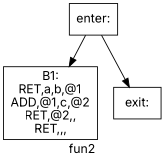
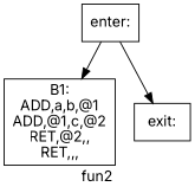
  digraph {
    fontname=Inter
    label=fun2
    node [fontname=Inter shape=box]
    edge [fontname=Inter]
-   n1 [label="B1:\nRET,a,b,@1\nADD,@1,c,@2\nRET,@2,,\nRET,,,\n"]
+   n1 [label="B1:\nADD,a,b,@1\nADD,@1,c,@2\nRET,@2,,\nRET,,,\n"]
    n2 [label="exit:\n"]
    n3 [label="enter:\n"]
    n3 -> n1
    n3 -> n2
  }
